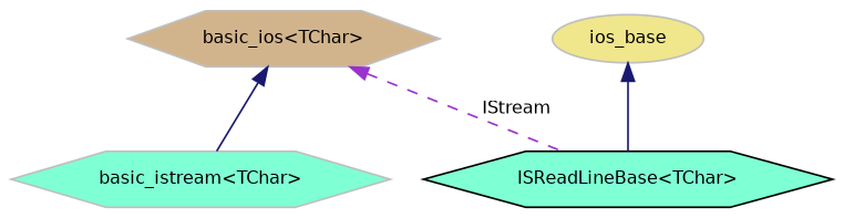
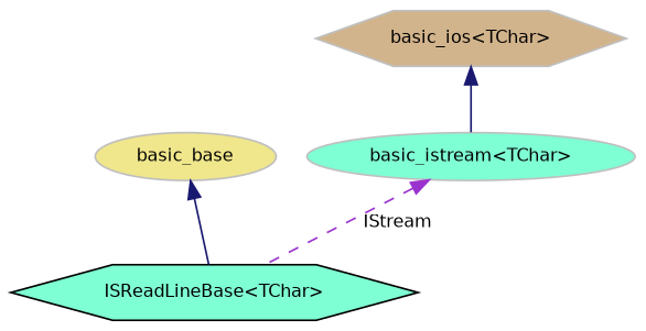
  digraph {
    node [color=grey75 fillcolor=aquamarine fontname=Helvetica fontsize=10 shape=ellipse style=filled]
    edge [color=midnightblue dir=back fontname=Helvetica fontsize=10 labelfontname=Helvetica labelfontsize=10 style=solid]
-   n1 [height=0.2 label="basic_istream\<TChar\>" shape=hexagon width=0.4]
+   n1 [height=0.2 label="basic_istream\<TChar\>" width=0.4]
    n2 [color=black fontcolor=black height=0.2 label="ISReadLineBase\<TChar\>" shape=hexagon width=0.4]
    n3 [fillcolor=tan height=0.2 label="basic_ios\<TChar\>" shape=hexagon width=0.4]
-   n4 [fillcolor=khaki height=0.2 label=ios_base width=0.4]
-   n3 -> n2 [color=darkorchid3 label=" IStream" style=dashed]
+   n4 [fillcolor=khaki height=0.2 label=basic_base width=0.4]
+   n1 -> n2 [color=darkorchid3 label=" IStream" style=dashed]
    n3 -> n1
    n4 -> n2
  }
